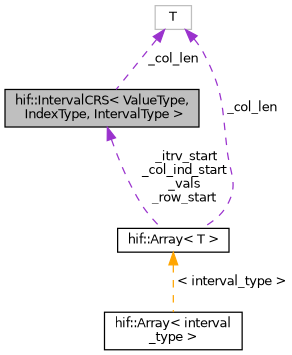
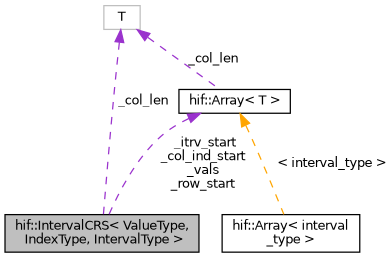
  digraph {
    node [color=black fillcolor=white fontname=Helvetica fontsize=10 shape=record style=filled]
    edge [color=darkorchid3 dir=back fontname=Helvetica fontsize=10 labelfontname=Helvetica labelfontsize=10 style=dashed]
    n1 [fillcolor=grey75 fontcolor=black height=0.2 label="hif::IntervalCRS\< ValueType,\l IndexType, IntervalType \>" width=0.4]
    n2 [height=0.2 label="hif::Array\< T \>" width=0.4]
    n3 [height=0.2 label="hif::Array\< interval\l_type \>" width=0.4]
    n4 [color=grey75 height=0.2 label=T width=0.4]
-   n1 -> n2 [label=" _itrv_start\n_col_ind_start\n_vals\n_row_start"]
+   n2 -> n1 [label=" _itrv_start\n_col_ind_start\n_vals\n_row_start"]
    n2 -> n3 [color=orange label=" \< interval_type \>"]
    n4 -> n1 [label=" _col_len"]
    n4 -> n2 [label=" _col_len"]
  }
